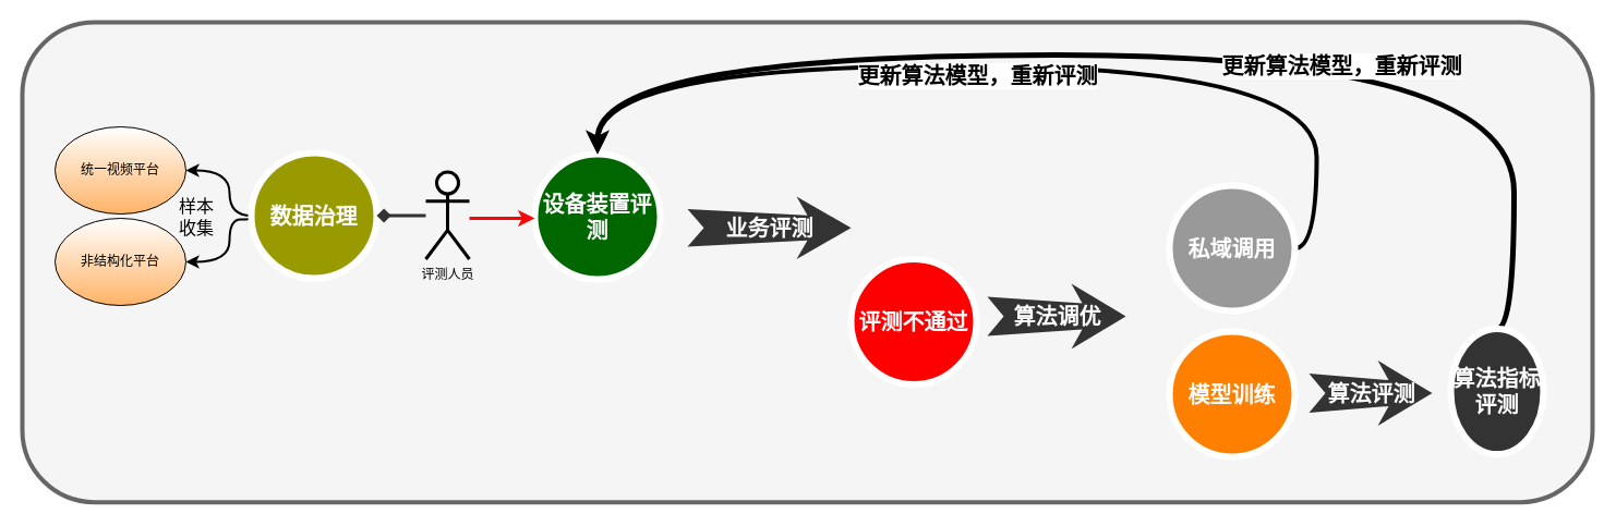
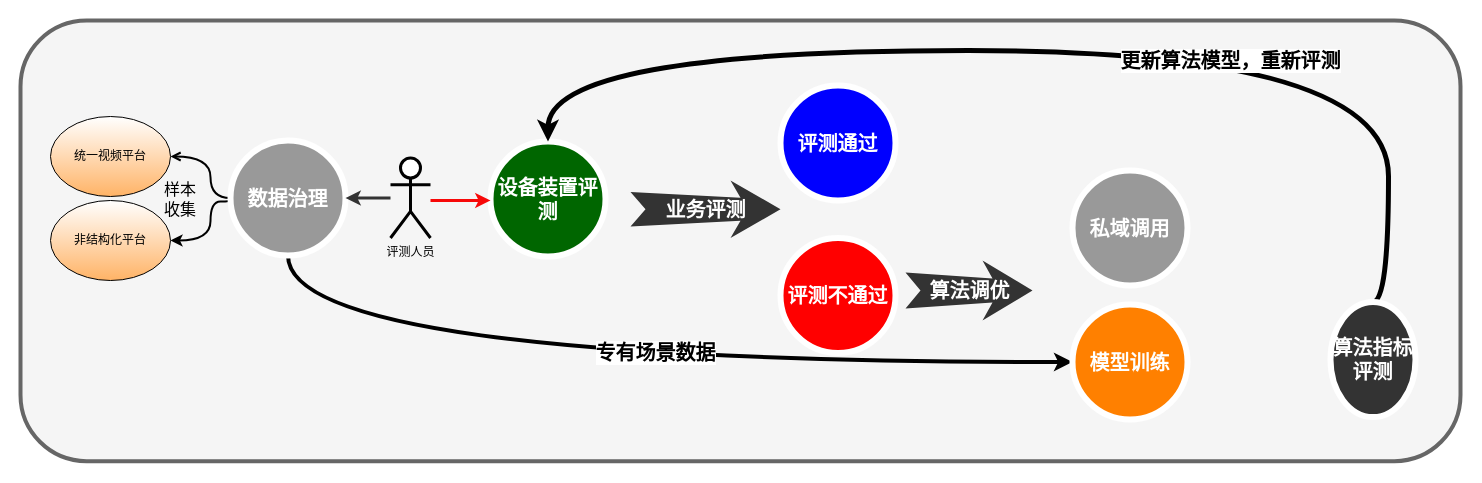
  <mxCell id="0" />
  <mxCell id="1" parent="0" />
  <mxCell id="2" value="" style="whiteSpace=wrap;html=1;rounded=1;shadow=0;strokeWidth=4;fontSize=20;align=center;fillColor=#f5f5f5;strokeColor=#666666;fontColor=#333333;" parent="1" vertex="1"><mxGeometry x="20" y="20" width="1440" height="440.63" as="geometry" /></mxCell>
- <mxCell id="3" style="edgeStyle=orthogonalEdgeStyle;orthogonalLoop=1;jettySize=auto;html=1;exitX=0;exitY=0.5;exitDx=0;exitDy=0;curved=1;entryX=1;entryY=0.5;entryDx=0;entryDy=0;strokeWidth=2;" edge="1" parent="1" source="7" target="20"><mxGeometry relative="1" as="geometry"><Array as="points"><mxPoint x="210" y="197" /><mxPoint x="210" y="156" /></Array></mxGeometry></mxCell>
+ <mxCell id="3" style="edgeStyle=orthogonalEdgeStyle;orthogonalLoop=1;jettySize=auto;html=1;exitX=0;exitY=0.5;exitDx=0;exitDy=0;curved=1;entryX=1;entryY=0.5;entryDx=0;entryDy=0;strokeWidth=2;endArrow=open;" edge="1" parent="1" source="7" target="20"><mxGeometry relative="1" as="geometry"><Array as="points"><mxPoint x="210" y="197" /><mxPoint x="210" y="156" /></Array></mxGeometry></mxCell>
  <mxCell id="4" style="edgeStyle=orthogonalEdgeStyle;orthogonalLoop=1;jettySize=auto;html=1;entryX=1;entryY=0.5;entryDx=0;entryDy=0;curved=1;strokeWidth=2;" edge="1" parent="1" target="21"><mxGeometry relative="1" as="geometry"><mxPoint x="230" y="200" as="sourcePoint" /><Array as="points"><mxPoint x="230" y="201" /><mxPoint x="210" y="201" /><mxPoint x="210" y="240" /></Array></mxGeometry></mxCell>
- <mxCell id="7" value="&lt;span style=&quot;font-size: 20px;&quot;&gt;&lt;font style=&quot;font-size: 20px;&quot;&gt;数据治理&lt;/font&gt;&lt;/span&gt;" style="ellipse;whiteSpace=wrap;html=1;rounded=0;shadow=0;strokeWidth=6;fontSize=20;align=center;fillColor=#999900;strokeColor=#FFFFFF;fontColor=#FFFFFF;fontStyle=1" parent="1" vertex="1"><mxGeometry x="230" y="140" width="115" height="115" as="geometry" /></mxCell>
+ <mxCell id="5" style="edgeStyle=orthogonalEdgeStyle;orthogonalLoop=1;jettySize=auto;html=1;exitX=0.5;exitY=1;exitDx=0;exitDy=0;entryX=0;entryY=0.5;entryDx=0;entryDy=0;curved=1;strokeWidth=4;" edge="1" parent="1" source="7" target="10"><mxGeometry relative="1" as="geometry" /></mxCell>
+ <mxCell id="6" value="&lt;font style=&quot;font-size: 20px;&quot;&gt;&lt;b&gt;专有场景数据&lt;/b&gt;&lt;/font&gt;" style="edgeLabel;html=1;align=center;verticalAlign=middle;resizable=0;points=[];" vertex="1" connectable="0" parent="5"><mxGeometry x="0.045" y="10" relative="1" as="geometry"><mxPoint x="7" as="offset" /></mxGeometry></mxCell>
+ <mxCell id="7" value="&lt;span style=&quot;font-size: 20px;&quot;&gt;&lt;font style=&quot;font-size: 20px;&quot;&gt;数据治理&lt;/font&gt;&lt;/span&gt;" style="ellipse;whiteSpace=wrap;html=1;rounded=0;shadow=0;strokeWidth=6;fontSize=20;align=center;fillColor=#999999;strokeColor=#FFFFFF;fontColor=#FFFFFF;fontStyle=1;" parent="1" vertex="1"><mxGeometry x="230" y="140" width="115" height="115" as="geometry" /></mxCell>
  <mxCell id="8" value="设备装置评测" style="ellipse;whiteSpace=wrap;html=1;rounded=0;shadow=0;strokeWidth=6;fontSize=20;align=center;fillColor=#006600;strokeColor=#FFFFFF;fontColor=#FFFFFF;fontStyle=1" parent="1" vertex="1"><mxGeometry x="490" y="141" width="115" height="115" as="geometry" /></mxCell>
  <mxCell id="9" value="算法调优" style="html=1;shadow=0;dashed=0;align=center;verticalAlign=middle;shape=mxgraph.arrows2.stylisedArrow;dy=0.6;dx=40;notch=15;feather=0.4;rounded=0;strokeWidth=1;fontSize=20;strokeColor=none;fillColor=#333333;fontColor=#FFFFFF;fontStyle=1" parent="1" vertex="1"><mxGeometry x="905" y="260" width="127" height="60" as="geometry" /></mxCell>
  <mxCell id="10" value="模型训练" style="ellipse;whiteSpace=wrap;html=1;rounded=0;shadow=0;strokeWidth=6;fontSize=20;align=center;fillColor=#FF8000;strokeColor=#FFFFFF;fontColor=#FFFFFF;fontStyle=1" parent="1" vertex="1"><mxGeometry x="1072" y="304" width="115" height="115" as="geometry" /></mxCell>
- <mxCell id="11" value="算法评测" style="html=1;shadow=0;dashed=0;align=center;verticalAlign=middle;shape=mxgraph.arrows2.stylisedArrow;dy=0.6;dx=40;notch=15;feather=0.4;rounded=0;strokeWidth=1;fontSize=20;strokeColor=none;fillColor=#333333;fontColor=#FFFFFF;fontStyle=1" parent="1" vertex="1"><mxGeometry x="1200" y="330.5" width="113" height="60" as="geometry" /></mxCell>
  <mxCell id="12" style="edgeStyle=orthogonalEdgeStyle;orthogonalLoop=1;jettySize=auto;html=1;exitX=0.5;exitY=0;exitDx=0;exitDy=0;entryX=0.5;entryY=0;entryDx=0;entryDy=0;curved=1;strokeWidth=5;" edge="1" parent="1" source="14" target="8"><mxGeometry relative="1" as="geometry"><Array as="points"><mxPoint x="1388" y="50" /><mxPoint x="548" y="50" /></Array></mxGeometry></mxCell>
  <mxCell id="13" value="&lt;b style=&quot;border-color: var(--border-color); font-size: 20px;&quot;&gt;更新算法模型，重新评测&lt;/b&gt;" style="edgeLabel;html=1;align=center;verticalAlign=middle;resizable=0;points=[];" vertex="1" connectable="0" parent="12"><mxGeometry x="-0.135" y="9" relative="1" as="geometry"><mxPoint x="92" as="offset" /></mxGeometry></mxCell>
  <mxCell id="14" value="算法指标评测" style="ellipse;whiteSpace=wrap;html=1;rounded=0;shadow=0;strokeWidth=6;fontSize=20;align=center;fillColor=#333333;strokeColor=#FFFFFF;fontColor=#FFFFFF;fontStyle=1" parent="1" vertex="1"><mxGeometry x="1330" y="301.5" width="85" height="115" as="geometry" /></mxCell>
  <mxCell id="15" value="业务评测" style="html=1;shadow=0;dashed=0;align=center;verticalAlign=middle;shape=mxgraph.arrows2.stylisedArrow;dy=0.6;dx=40;notch=15;feather=0.4;rounded=0;strokeWidth=1;fontSize=20;strokeColor=none;fillColor=#333333;fontColor=#FFFFFF;fontStyle=1;direction=east;" parent="1" vertex="1"><mxGeometry x="630" y="180" width="150" height="57.5" as="geometry" /></mxCell>
+ <mxCell id="16" value="&lt;b&gt;评测通过&lt;/b&gt;" style="ellipse;whiteSpace=wrap;html=1;rounded=0;shadow=0;strokeWidth=6;fontSize=20;align=center;fillColor=#0000FF;strokeColor=#FFFFFF;fontColor=#FFFFFF;" parent="1" vertex="1"><mxGeometry x="780" y="85" width="115" height="115" as="geometry" /></mxCell>
  <mxCell id="17" style="edgeStyle=orthogonalEdgeStyle;rounded=0;orthogonalLoop=1;jettySize=auto;html=1;strokeWidth=3;strokeColor=#f70808;" edge="1" parent="1" source="19" target="8"><mxGeometry relative="1" as="geometry"><Array as="points"><mxPoint x="440" y="200" /><mxPoint x="440" y="200" /></Array></mxGeometry></mxCell>
- <mxCell id="18" style="edgeStyle=orthogonalEdgeStyle;rounded=0;orthogonalLoop=1;jettySize=auto;html=1;entryX=1;entryY=0.5;entryDx=0;entryDy=0;strokeWidth=3;strokeColor=#333333;endArrow=diamond;" edge="1" parent="1" source="19" target="7"><mxGeometry relative="1" as="geometry" /></mxCell>
+ <mxCell id="18" style="edgeStyle=orthogonalEdgeStyle;rounded=0;orthogonalLoop=1;jettySize=auto;html=1;entryX=1;entryY=0.5;entryDx=0;entryDy=0;strokeWidth=3;strokeColor=#333333;" edge="1" parent="1" source="19" target="7"><mxGeometry relative="1" as="geometry" /></mxCell>
  <mxCell id="19" value="评测人员" style="shape=umlActor;verticalLabelPosition=bottom;verticalAlign=top;html=1;outlineConnect=0;strokeWidth=3;" vertex="1" parent="1"><mxGeometry x="390" y="157.5" width="40" height="80" as="geometry" /></mxCell>
  <mxCell id="20" value="统一视频平台" style="ellipse;whiteSpace=wrap;html=1;gradientColor=#FFB366;" vertex="1" parent="1"><mxGeometry x="50" y="116" width="120" height="80" as="geometry" /></mxCell>
  <mxCell id="21" value="非结构化平台" style="ellipse;whiteSpace=wrap;html=1;gradientColor=#FFB366;" vertex="1" parent="1"><mxGeometry x="50" y="200" width="120" height="80" as="geometry" /></mxCell>
  <mxCell id="22" value="&lt;font style=&quot;font-size: 16px;&quot;&gt;样本收集&lt;/font&gt;" style="text;html=1;strokeColor=none;fillColor=none;align=center;verticalAlign=middle;whiteSpace=wrap;rounded=0;" vertex="1" parent="1"><mxGeometry x="160" y="184" width="40" height="30" as="geometry" /></mxCell>
- <mxCell id="23" style="edgeStyle=orthogonalEdgeStyle;orthogonalLoop=1;jettySize=auto;html=1;exitX=1;exitY=0.5;exitDx=0;exitDy=0;entryX=0.5;entryY=0;entryDx=0;entryDy=0;curved=1;strokeWidth=4;" edge="1" parent="1" source="25" target="8"><mxGeometry relative="1" as="geometry"><Array as="points"><mxPoint x="1207" y="228" /><mxPoint x="1207" y="60" /><mxPoint x="548" y="60" /></Array></mxGeometry></mxCell>
- <mxCell id="24" value="&lt;span style=&quot;font-size: 20px;&quot;&gt;&lt;b&gt;更新算法模型，重新评测&lt;/b&gt;&lt;/span&gt;" style="edgeLabel;html=1;align=center;verticalAlign=middle;resizable=0;points=[];" vertex="1" connectable="0" parent="23"><mxGeometry x="-0.239" y="8" relative="1" as="geometry"><mxPoint x="-146" as="offset" /></mxGeometry></mxCell>
  <mxCell id="25" value="私域调用" style="ellipse;whiteSpace=wrap;html=1;rounded=0;shadow=0;strokeWidth=6;fontSize=20;align=center;fillColor=#999999;strokeColor=#FFFFFF;fontColor=#FFFFFF;fontStyle=1" vertex="1" parent="1"><mxGeometry x="1072" y="170" width="115" height="115" as="geometry" /></mxCell>
  <mxCell id="26" value="评测不通过" style="ellipse;whiteSpace=wrap;html=1;rounded=0;shadow=0;strokeWidth=6;fontSize=20;align=center;fillColor=#FF0000;strokeColor=#FFFFFF;fontColor=#FFFFFF;fontStyle=1" vertex="1" parent="1"><mxGeometry x="780" y="237.5" width="115" height="115" as="geometry" /></mxCell>
